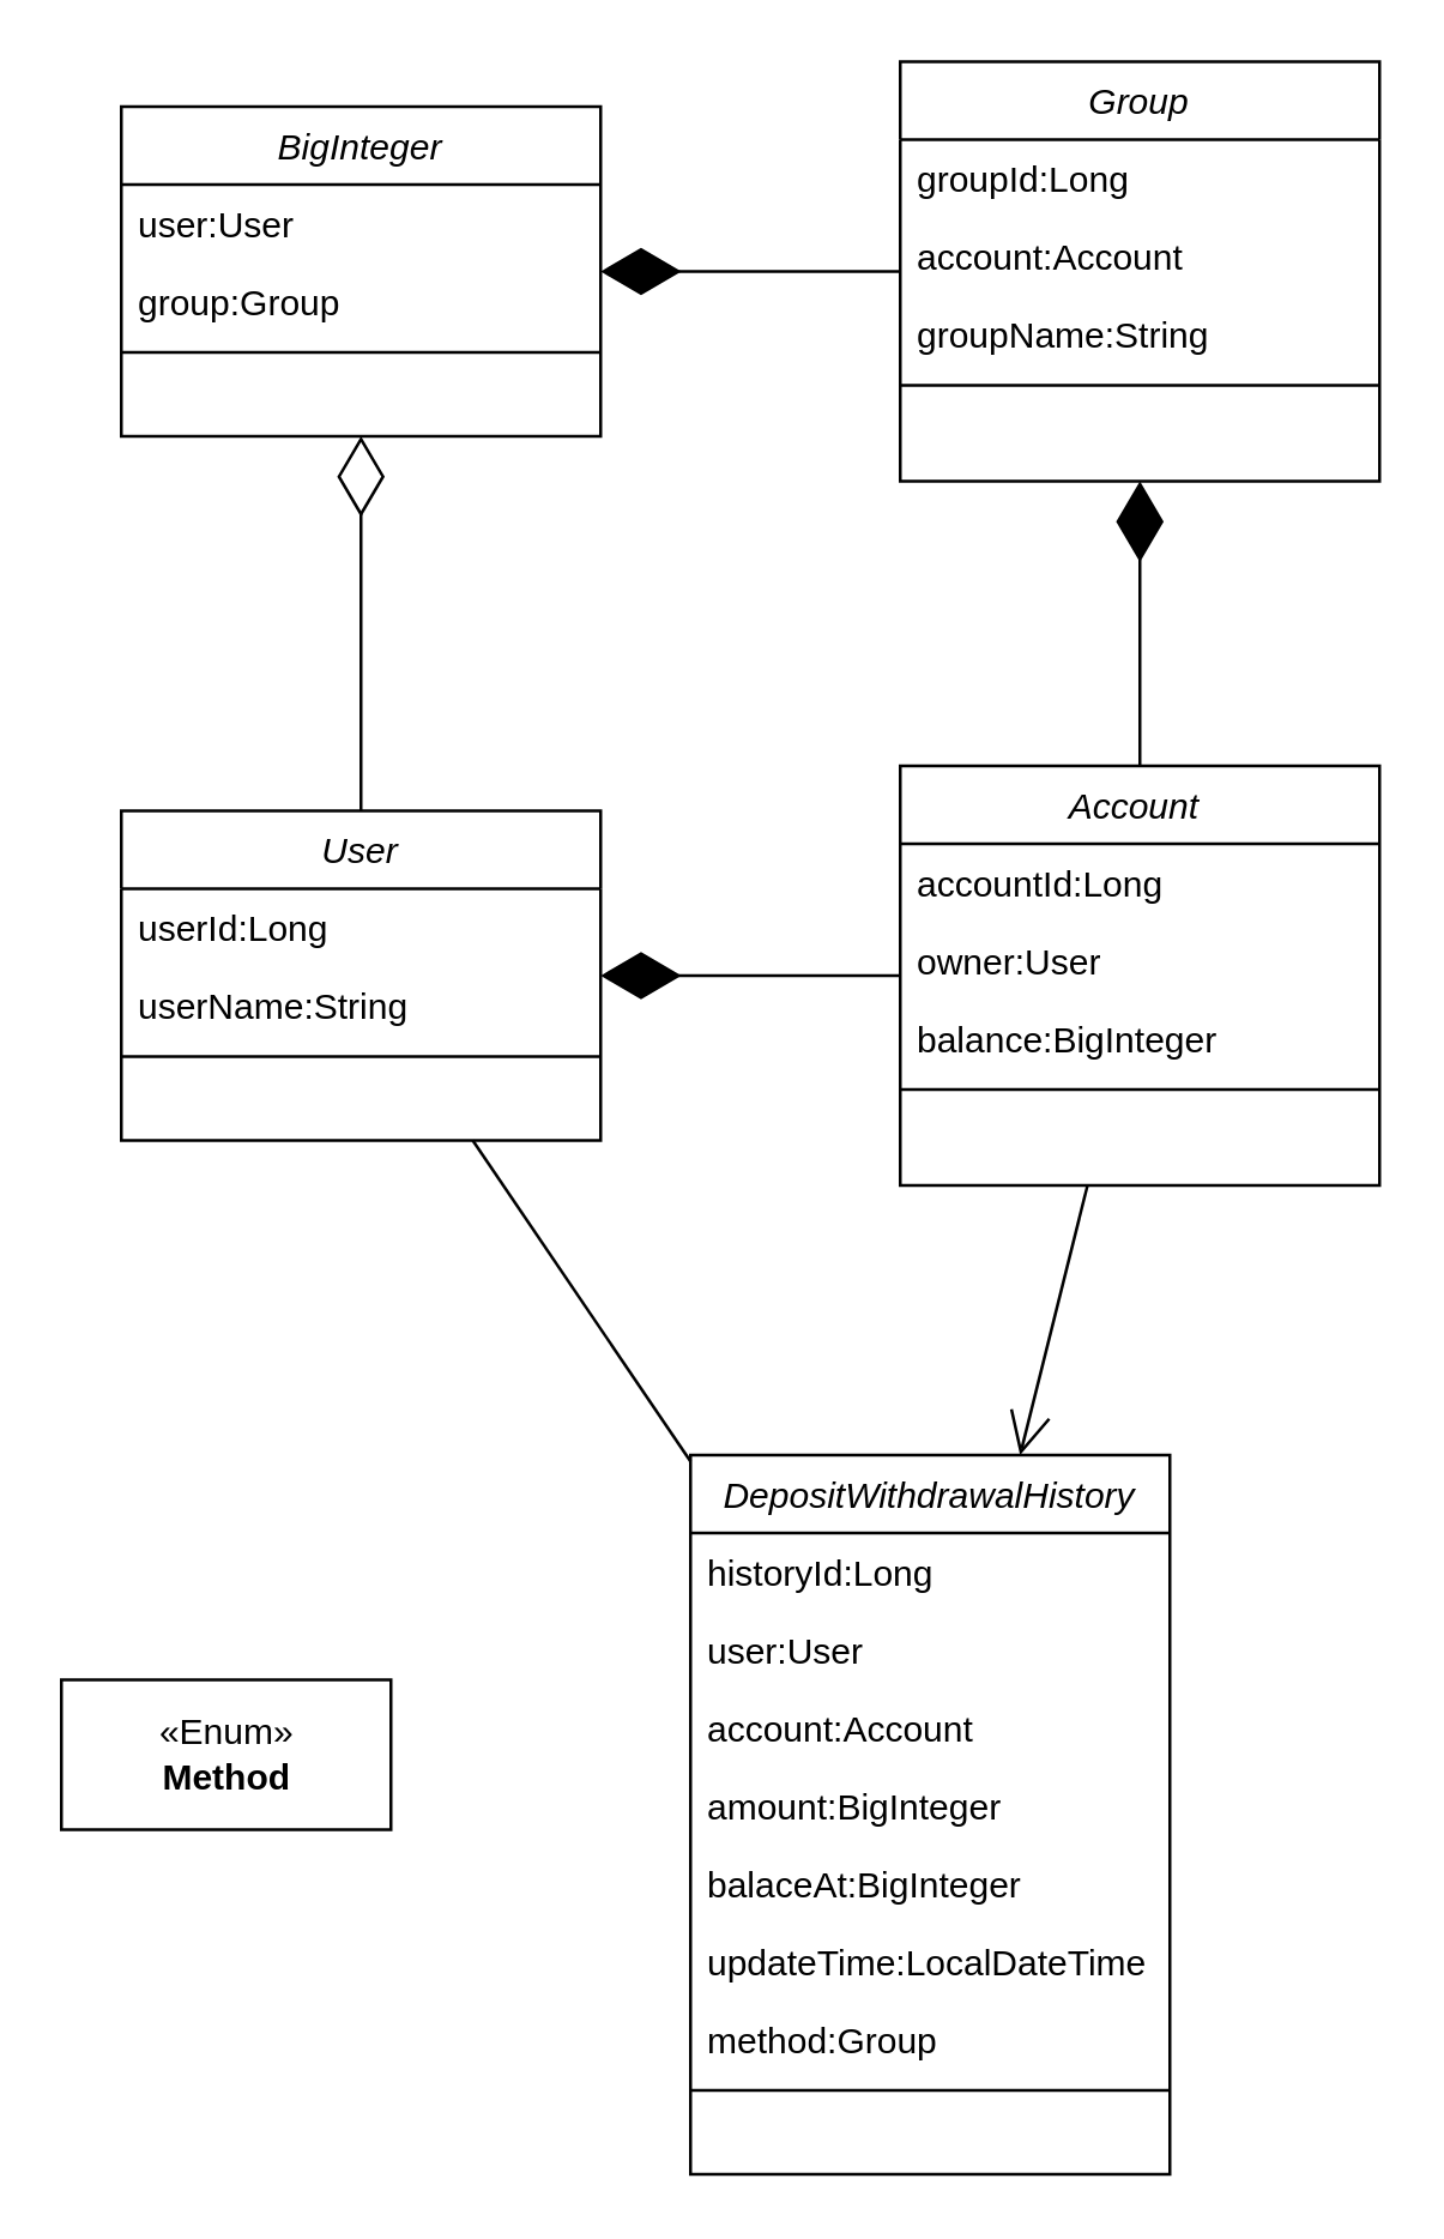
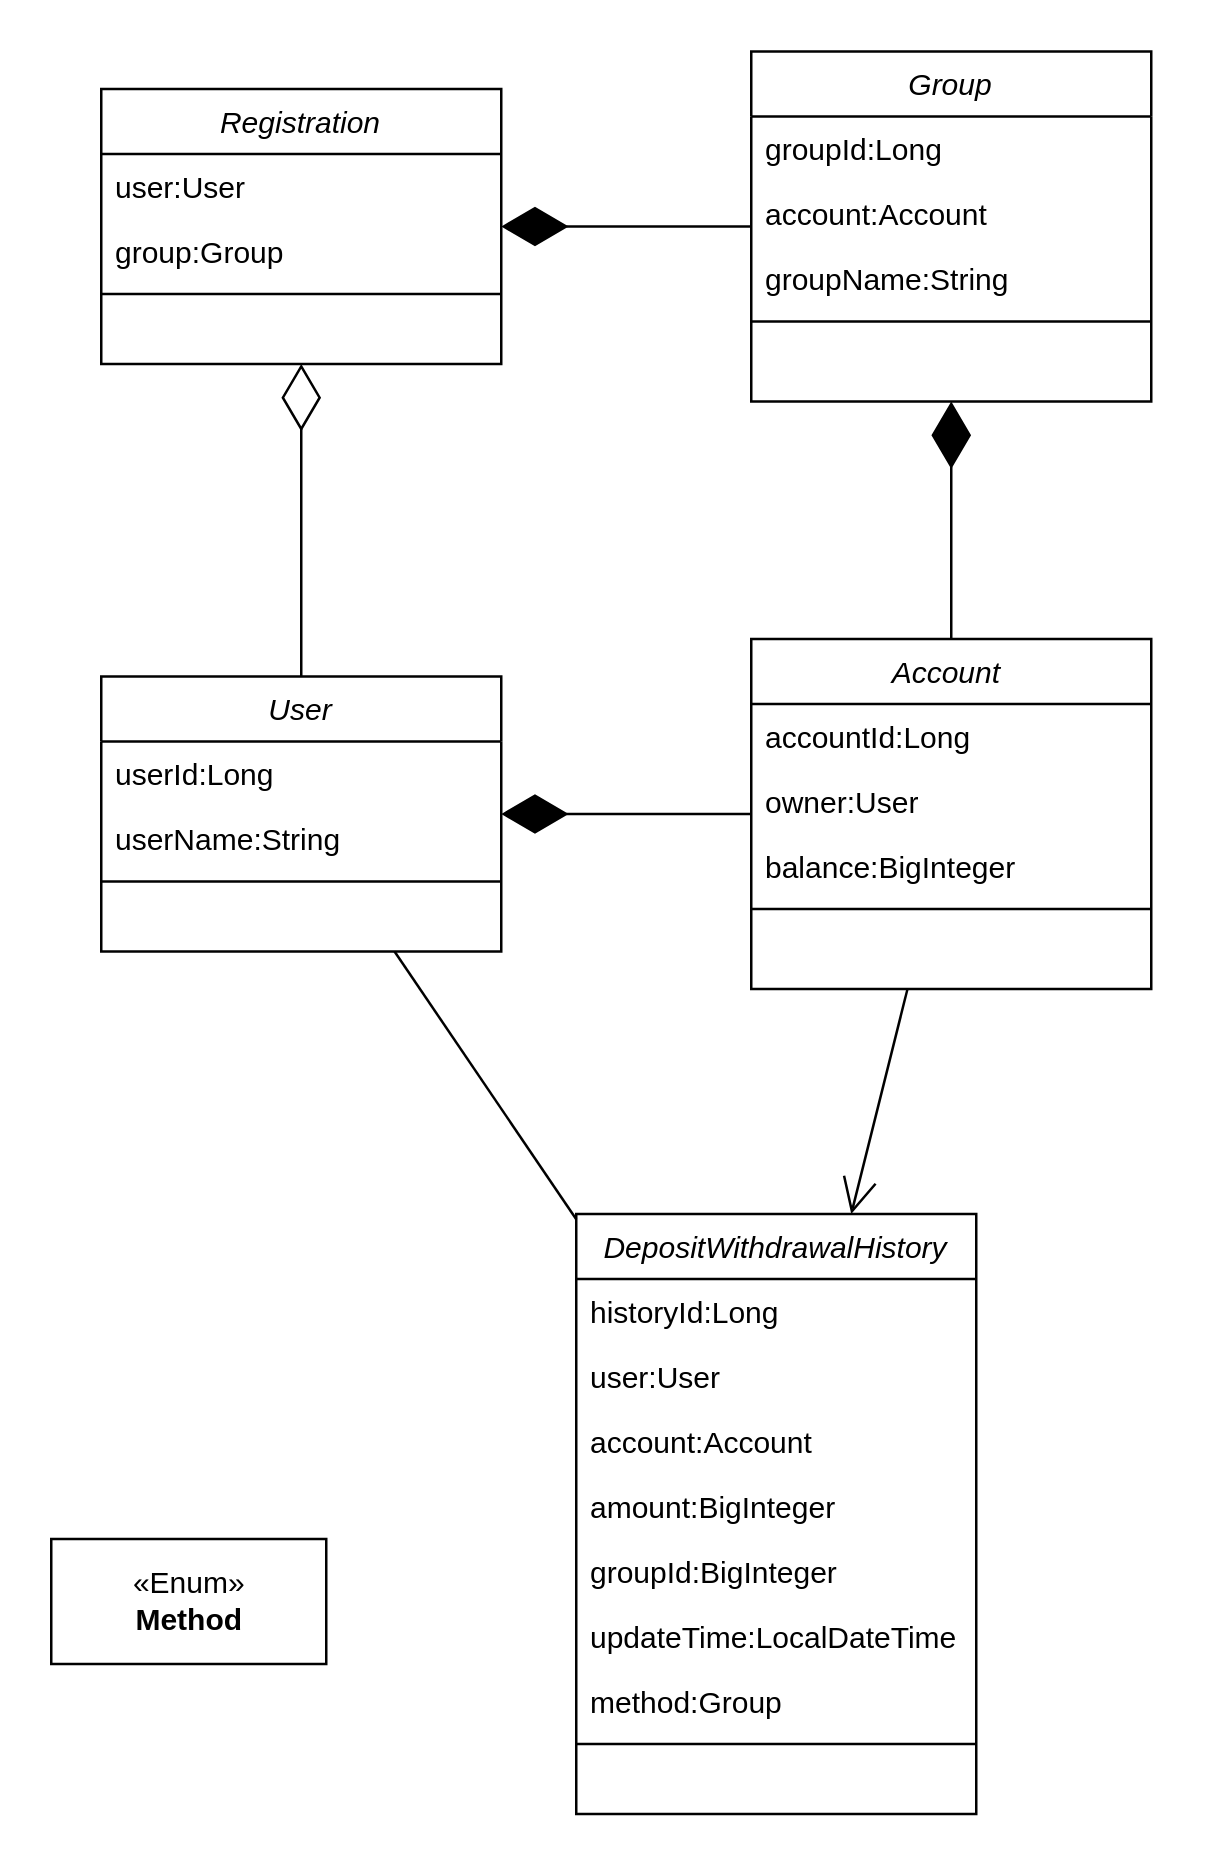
  <mxCell id="0" />
  <mxCell id="1" parent="0" />
  <mxCell id="2" value="User" style="swimlane;fontStyle=2;align=center;verticalAlign=top;childLayout=stackLayout;horizontal=1;startSize=26;horizontalStack=0;resizeParent=1;resizeLast=0;collapsible=1;marginBottom=0;rounded=0;shadow=0;strokeWidth=1;" parent="1" vertex="1"><mxGeometry x="40" y="270" width="160" height="110" as="geometry"><mxRectangle x="70" y="250" width="160" height="26" as="alternateBounds" /></mxGeometry></mxCell>
  <mxCell id="3" value="userId:Long" style="text;align=left;verticalAlign=top;spacingLeft=4;spacingRight=4;overflow=hidden;rotatable=0;points=[[0,0.5],[1,0.5]];portConstraint=eastwest;" parent="2" vertex="1"><mxGeometry y="26" width="160" height="26" as="geometry" /></mxCell>
  <mxCell id="4" value="userName:String" style="text;align=left;verticalAlign=top;spacingLeft=4;spacingRight=4;overflow=hidden;rotatable=0;points=[[0,0.5],[1,0.5]];portConstraint=eastwest;rounded=0;shadow=0;html=0;" parent="2" vertex="1"><mxGeometry y="52" width="160" height="26" as="geometry" /></mxCell>
  <mxCell id="5" value="" style="line;html=1;strokeWidth=1;align=left;verticalAlign=middle;spacingTop=-1;spacingLeft=3;spacingRight=3;rotatable=0;labelPosition=right;points=[];portConstraint=eastwest;" parent="2" vertex="1"><mxGeometry y="78" width="160" height="8" as="geometry" /></mxCell>
  <mxCell id="6" value="Group" style="swimlane;fontStyle=2;align=center;verticalAlign=top;childLayout=stackLayout;horizontal=1;startSize=26;horizontalStack=0;resizeParent=1;resizeLast=0;collapsible=1;marginBottom=0;rounded=0;shadow=0;strokeWidth=1;" vertex="1" parent="1"><mxGeometry x="300" y="20" width="160" height="140" as="geometry"><mxRectangle x="230" y="140" width="160" height="26" as="alternateBounds" /></mxGeometry></mxCell>
  <mxCell id="7" value="groupId:Long" style="text;align=left;verticalAlign=top;spacingLeft=4;spacingRight=4;overflow=hidden;rotatable=0;points=[[0,0.5],[1,0.5]];portConstraint=eastwest;" vertex="1" parent="6"><mxGeometry y="26" width="160" height="26" as="geometry" /></mxCell>
  <mxCell id="8" value="account:Account" style="text;align=left;verticalAlign=top;spacingLeft=4;spacingRight=4;overflow=hidden;rotatable=0;points=[[0,0.5],[1,0.5]];portConstraint=eastwest;rounded=0;shadow=0;html=0;" vertex="1" parent="6"><mxGeometry y="52" width="160" height="26" as="geometry" /></mxCell>
  <mxCell id="9" value="groupName:String" style="text;align=left;verticalAlign=top;spacingLeft=4;spacingRight=4;overflow=hidden;rotatable=0;points=[[0,0.5],[1,0.5]];portConstraint=eastwest;rounded=0;shadow=0;html=0;" vertex="1" parent="6"><mxGeometry y="78" width="160" height="26" as="geometry" /></mxCell>
  <mxCell id="10" value="" style="line;html=1;strokeWidth=1;align=left;verticalAlign=middle;spacingTop=-1;spacingLeft=3;spacingRight=3;rotatable=0;labelPosition=right;points=[];portConstraint=eastwest;" vertex="1" parent="6"><mxGeometry y="104" width="160" height="8" as="geometry" /></mxCell>
- <mxCell id="11" value="BigInteger" style="swimlane;fontStyle=2;align=center;verticalAlign=top;childLayout=stackLayout;horizontal=1;startSize=26;horizontalStack=0;resizeParent=1;resizeLast=0;collapsible=1;marginBottom=0;rounded=0;shadow=0;strokeWidth=1;" vertex="1" parent="1"><mxGeometry x="40" y="35" width="160" height="110" as="geometry"><mxRectangle x="230" y="140" width="160" height="26" as="alternateBounds" /></mxGeometry></mxCell>
+ <mxCell id="11" value="Registration" style="swimlane;fontStyle=2;align=center;verticalAlign=top;childLayout=stackLayout;horizontal=1;startSize=26;horizontalStack=0;resizeParent=1;resizeLast=0;collapsible=1;marginBottom=0;rounded=0;shadow=0;strokeWidth=1;" vertex="1" parent="1"><mxGeometry x="40" y="35" width="160" height="110" as="geometry"><mxRectangle x="230" y="140" width="160" height="26" as="alternateBounds" /></mxGeometry></mxCell>
  <mxCell id="12" value="user:User" style="text;align=left;verticalAlign=top;spacingLeft=4;spacingRight=4;overflow=hidden;rotatable=0;points=[[0,0.5],[1,0.5]];portConstraint=eastwest;" vertex="1" parent="11"><mxGeometry y="26" width="160" height="26" as="geometry" /></mxCell>
  <mxCell id="13" value="group:Group" style="text;align=left;verticalAlign=top;spacingLeft=4;spacingRight=4;overflow=hidden;rotatable=0;points=[[0,0.5],[1,0.5]];portConstraint=eastwest;rounded=0;shadow=0;html=0;" vertex="1" parent="11"><mxGeometry y="52" width="160" height="26" as="geometry" /></mxCell>
  <mxCell id="14" value="" style="line;html=1;strokeWidth=1;align=left;verticalAlign=middle;spacingTop=-1;spacingLeft=3;spacingRight=3;rotatable=0;labelPosition=right;points=[];portConstraint=eastwest;" vertex="1" parent="11"><mxGeometry y="78" width="160" height="8" as="geometry" /></mxCell>
  <mxCell id="15" value="Account " style="swimlane;fontStyle=2;align=center;verticalAlign=top;childLayout=stackLayout;horizontal=1;startSize=26;horizontalStack=0;resizeParent=1;resizeLast=0;collapsible=1;marginBottom=0;rounded=0;shadow=0;strokeWidth=1;" vertex="1" parent="1"><mxGeometry x="300" y="255" width="160" height="140" as="geometry"><mxRectangle x="230" y="140" width="160" height="26" as="alternateBounds" /></mxGeometry></mxCell>
  <mxCell id="16" value="accountId:Long" style="text;align=left;verticalAlign=top;spacingLeft=4;spacingRight=4;overflow=hidden;rotatable=0;points=[[0,0.5],[1,0.5]];portConstraint=eastwest;" vertex="1" parent="15"><mxGeometry y="26" width="160" height="26" as="geometry" /></mxCell>
  <mxCell id="17" value="owner:User" style="text;align=left;verticalAlign=top;spacingLeft=4;spacingRight=4;overflow=hidden;rotatable=0;points=[[0,0.5],[1,0.5]];portConstraint=eastwest;rounded=0;shadow=0;html=0;" vertex="1" parent="15"><mxGeometry y="52" width="160" height="26" as="geometry" /></mxCell>
  <mxCell id="18" value="balance:BigInteger" style="text;align=left;verticalAlign=top;spacingLeft=4;spacingRight=4;overflow=hidden;rotatable=0;points=[[0,0.5],[1,0.5]];portConstraint=eastwest;rounded=0;shadow=0;html=0;" vertex="1" parent="15"><mxGeometry y="78" width="160" height="26" as="geometry" /></mxCell>
  <mxCell id="19" value="" style="line;html=1;strokeWidth=1;align=left;verticalAlign=middle;spacingTop=-1;spacingLeft=3;spacingRight=3;rotatable=0;labelPosition=right;points=[];portConstraint=eastwest;" vertex="1" parent="15"><mxGeometry y="104" width="160" height="8" as="geometry" /></mxCell>
  <mxCell id="20" value="DepositWithdrawalHistory" style="swimlane;fontStyle=2;align=center;verticalAlign=top;childLayout=stackLayout;horizontal=1;startSize=26;horizontalStack=0;resizeParent=1;resizeLast=0;collapsible=1;marginBottom=0;rounded=0;shadow=0;strokeWidth=1;" vertex="1" parent="1"><mxGeometry x="230" y="485" width="160" height="240" as="geometry"><mxRectangle x="230" y="140" width="160" height="26" as="alternateBounds" /></mxGeometry></mxCell>
  <mxCell id="21" value="historyId:Long" style="text;align=left;verticalAlign=top;spacingLeft=4;spacingRight=4;overflow=hidden;rotatable=0;points=[[0,0.5],[1,0.5]];portConstraint=eastwest;" vertex="1" parent="20"><mxGeometry y="26" width="160" height="26" as="geometry" /></mxCell>
  <mxCell id="22" value="user:User" style="text;align=left;verticalAlign=top;spacingLeft=4;spacingRight=4;overflow=hidden;rotatable=0;points=[[0,0.5],[1,0.5]];portConstraint=eastwest;rounded=0;shadow=0;html=0;" vertex="1" parent="20"><mxGeometry y="52" width="160" height="26" as="geometry" /></mxCell>
  <mxCell id="23" value="account:Account" style="text;align=left;verticalAlign=top;spacingLeft=4;spacingRight=4;overflow=hidden;rotatable=0;points=[[0,0.5],[1,0.5]];portConstraint=eastwest;rounded=0;shadow=0;html=0;" vertex="1" parent="20"><mxGeometry y="78" width="160" height="26" as="geometry" /></mxCell>
  <mxCell id="24" value="amount:BigInteger" style="text;align=left;verticalAlign=top;spacingLeft=4;spacingRight=4;overflow=hidden;rotatable=0;points=[[0,0.5],[1,0.5]];portConstraint=eastwest;rounded=0;shadow=0;html=0;" vertex="1" parent="20"><mxGeometry y="104" width="160" height="26" as="geometry" /></mxCell>
- <mxCell id="25" value="balaceAt:BigInteger" style="text;align=left;verticalAlign=top;spacingLeft=4;spacingRight=4;overflow=hidden;rotatable=0;points=[[0,0.5],[1,0.5]];portConstraint=eastwest;rounded=0;shadow=0;html=0;" vertex="1" parent="20"><mxGeometry y="130" width="160" height="26" as="geometry" /></mxCell>
+ <mxCell id="25" value="groupId:BigInteger" style="text;align=left;verticalAlign=top;spacingLeft=4;spacingRight=4;overflow=hidden;rotatable=0;points=[[0,0.5],[1,0.5]];portConstraint=eastwest;rounded=0;shadow=0;html=0;" vertex="1" parent="20"><mxGeometry y="130" width="160" height="26" as="geometry" /></mxCell>
  <mxCell id="26" value="updateTime:LocalDateTime" style="text;align=left;verticalAlign=top;spacingLeft=4;spacingRight=4;overflow=hidden;rotatable=0;points=[[0,0.5],[1,0.5]];portConstraint=eastwest;rounded=0;shadow=0;html=0;" vertex="1" parent="20"><mxGeometry y="156" width="160" height="26" as="geometry" /></mxCell>
  <mxCell id="27" value="method:Group" style="text;align=left;verticalAlign=top;spacingLeft=4;spacingRight=4;overflow=hidden;rotatable=0;points=[[0,0.5],[1,0.5]];portConstraint=eastwest;rounded=0;shadow=0;html=0;" vertex="1" parent="20"><mxGeometry y="182" width="160" height="26" as="geometry" /></mxCell>
  <mxCell id="28" value="" style="line;html=1;strokeWidth=1;align=left;verticalAlign=middle;spacingTop=-1;spacingLeft=3;spacingRight=3;rotatable=0;labelPosition=right;points=[];portConstraint=eastwest;" vertex="1" parent="20"><mxGeometry y="208" width="160" height="8" as="geometry" /></mxCell>
- <mxCell id="29" value="«Enum»&lt;br&gt;&lt;b&gt;Method&lt;/b&gt;" style="html=1;" vertex="1" parent="1"><mxGeometry x="20" y="560" width="110" height="50" as="geometry" /></mxCell>
+ <mxCell id="29" value="«Enum»&lt;br&gt;&lt;b&gt;Method&lt;/b&gt;" style="html=1;" vertex="1" parent="1"><mxGeometry x="20" y="615" width="110" height="50" as="geometry" /></mxCell>
  <mxCell id="30" value="" style="endArrow=diamondThin;endFill=1;endSize=24;html=1;rounded=0;" edge="1" parent="1" source="6" target="11"><mxGeometry width="160" relative="1" as="geometry"><mxPoint x="420" y="295" as="sourcePoint" /><mxPoint x="200" y="215" as="targetPoint" /></mxGeometry></mxCell>
  <mxCell id="31" value="" style="endArrow=diamondThin;endFill=0;endSize=24;html=1;rounded=0;" edge="1" parent="1" source="2" target="11"><mxGeometry width="160" relative="1" as="geometry"><mxPoint x="40" y="325" as="sourcePoint" /><mxPoint x="200" y="325" as="targetPoint" /></mxGeometry></mxCell>
  <mxCell id="32" value="" style="endArrow=diamondThin;endFill=1;endSize=24;html=1;rounded=0;" edge="1" parent="1" source="15" target="2"><mxGeometry width="160" relative="1" as="geometry"><mxPoint x="-40" y="485" as="sourcePoint" /><mxPoint x="200" y="325" as="targetPoint" /><Array as="points" /></mxGeometry></mxCell>
  <mxCell id="33" value="" style="endArrow=diamondThin;endFill=1;endSize=24;html=1;rounded=0;" edge="1" parent="1" source="15" target="6"><mxGeometry width="160" relative="1" as="geometry"><mxPoint x="310" y="335" as="sourcePoint" /><mxPoint x="210" y="335" as="targetPoint" /><Array as="points" /></mxGeometry></mxCell>
  <mxCell id="34" value="" style="endArrow=none;endFill=1;endSize=12;html=1;rounded=0;" edge="1" parent="1" source="2" target="20"><mxGeometry width="160" relative="1" as="geometry"><mxPoint x="40" y="375" as="sourcePoint" /><mxPoint x="200" y="375" as="targetPoint" /></mxGeometry></mxCell>
  <mxCell id="35" value="" style="endArrow=open;endFill=1;endSize=12;html=1;rounded=0;" edge="1" parent="1" source="15" target="20"><mxGeometry width="160" relative="1" as="geometry"><mxPoint x="167.321" y="390" as="sourcePoint" /><mxPoint x="240" y="497.105" as="targetPoint" /></mxGeometry></mxCell>
